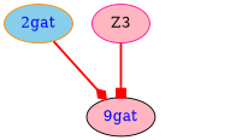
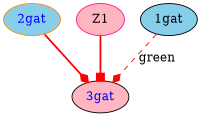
  digraph {
    node [color=black fillcolor=skyblue style=filled]
    edge [arrowhead=diamond color=red style=bold]
    "2gat" [color=darkorange fontcolor=blue]
-   "3gat" [fillcolor=lightpink fontcolor=blue label="9gat"]
-   Z1 [color=deeppink fillcolor=lightpink label=Z3]
+   "3gat" [fillcolor=lightpink fontcolor=blue]
+   Z1 [color=deeppink fillcolor=lightpink]
+   "1gat"
    "2gat" -> "3gat"
    Z1 -> "3gat" [arrowhead=box]
+   "1gat" -> "3gat" [label=green style=dashed]
  }
